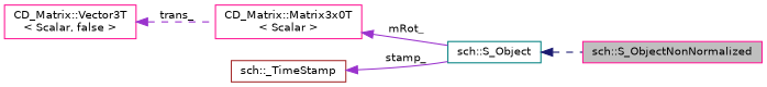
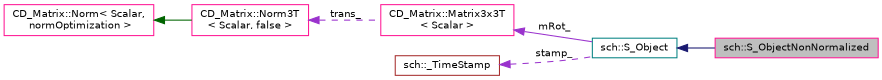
  digraph {
    rankdir=LR
    node [color=deeppink fillcolor=white fontname=Helvetica fontsize=10 shape=record style=filled]
    edge [color=darkorchid3 dir=back fontname=Helvetica fontsize=10 labelfontname=Helvetica labelfontsize=10 style=solid]
    n1 [fillcolor=grey75 fontcolor=black height=0.2 label="sch::S_ObjectNonNormalized" width=0.4]
    n2 [color=teal height=0.2 label="sch::S_Object" width=0.4]
-   n3 [height=0.2 label="CD_Matrix::Vector3T\l\< Scalar, false \>" width=0.4]
-   n4 [height=0.2 label="CD_Matrix::Matrix3x0T\l\< Scalar \>" width=0.4]
+   n3 [height=0.2 label="CD_Matrix::Norm3T\l\< Scalar, false \>" width=0.4]
+   n4 [height=0.2 label="CD_Matrix::Matrix3x3T\l\< Scalar \>" width=0.4]
+   n5 [height=0.2 label="CD_Matrix::Norm\< Scalar,\l normOptimization \>" width=0.4]
    n6 [color=brown height=0.2 label="sch::_TimeStamp" width=0.4]
-   n2 -> n1 [color=midnightblue style=dashed]
+   n2 -> n1 [color=midnightblue]
    n3 -> n4 [label=" trans_" style=dashed]
    n4 -> n2 [label=" mRot_"]
-   n6 -> n2 [label=" stamp_"]
+   n5 -> n3 [color=darkgreen]
+   n6 -> n2 [label=" stamp_" style=dashed]
  }
